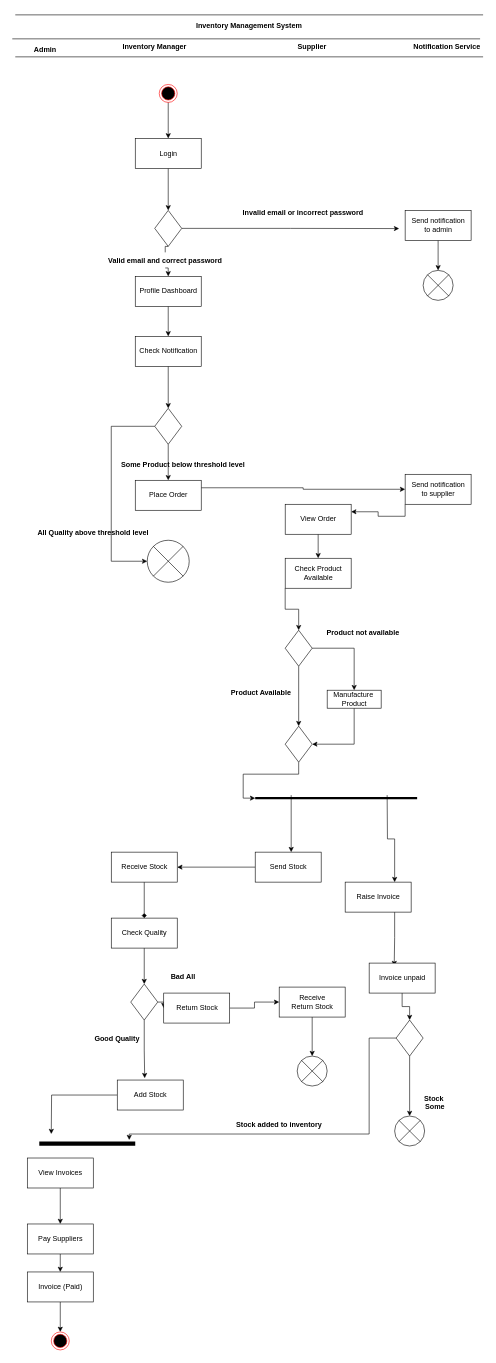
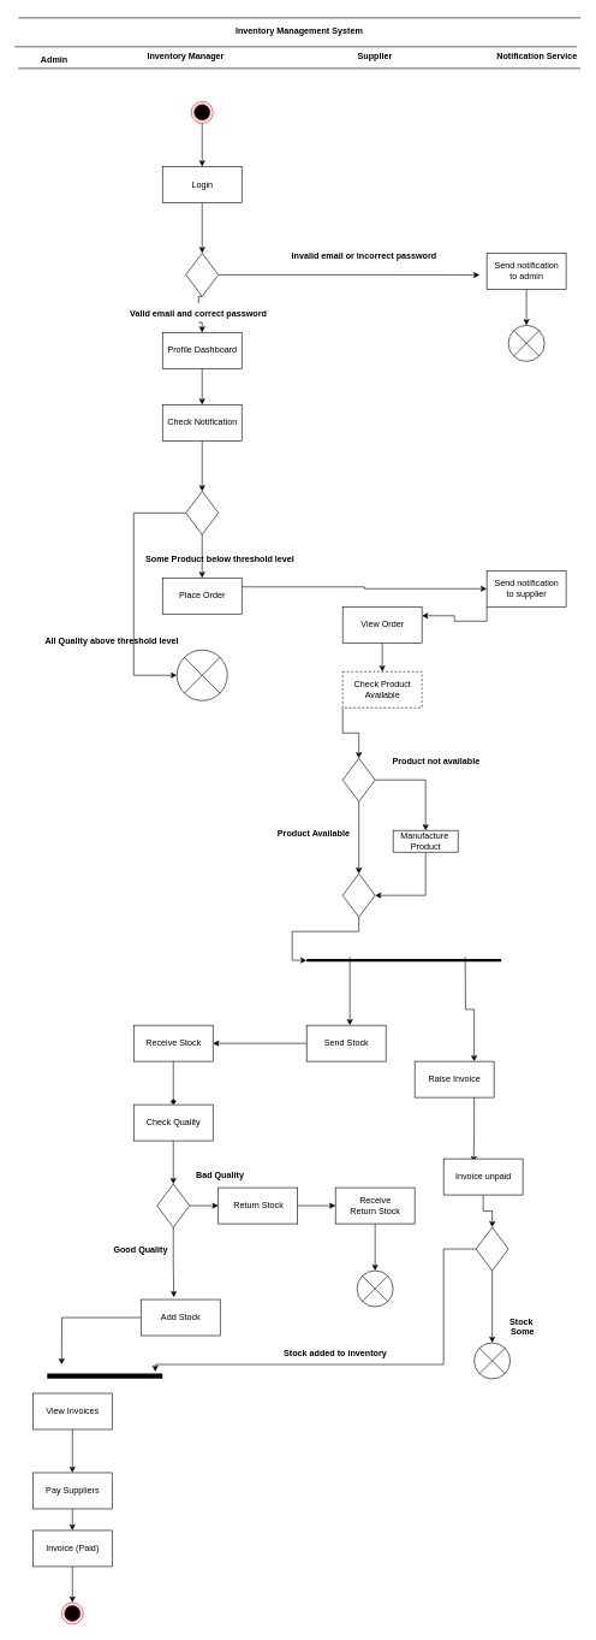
  <mxCell id="0" />
  <mxCell id="1" parent="0" />
  <mxCell id="2" style="edgeStyle=orthogonalEdgeStyle;rounded=0;orthogonalLoop=1;jettySize=auto;html=1;exitX=0.5;exitY=1;exitDx=0;exitDy=0;entryX=0.5;entryY=0;entryDx=0;entryDy=0;" edge="1" parent="1" source="3" target="8"><mxGeometry relative="1" as="geometry" /></mxCell>
  <mxCell id="3" value="" style="ellipse;html=1;shape=endState;fillColor=#000000;strokeColor=#ff0000;" vertex="1" parent="1"><mxGeometry x="265" y="140" width="30" height="30" as="geometry" /></mxCell>
  <mxCell id="4" value="" style="line;strokeWidth=1;fillColor=none;align=left;verticalAlign=middle;spacingTop=-1;spacingLeft=3;spacingRight=3;rotatable=0;labelPosition=right;points=[];portConstraint=eastwest;" vertex="1" parent="1"><mxGeometry x="25" y="90" width="780" height="8" as="geometry" /></mxCell>
  <mxCell id="5" value="" style="line;strokeWidth=1;fillColor=none;align=left;verticalAlign=middle;spacingTop=-1;spacingLeft=3;spacingRight=3;rotatable=0;labelPosition=right;points=[];portConstraint=eastwest;" vertex="1" parent="1"><mxGeometry x="20" y="60" width="780" height="8" as="geometry" /></mxCell>
  <mxCell id="6" value="" style="line;strokeWidth=1;fillColor=none;align=left;verticalAlign=middle;spacingTop=-1;spacingLeft=3;spacingRight=3;rotatable=0;labelPosition=right;points=[];portConstraint=eastwest;" vertex="1" parent="1"><mxGeometry x="25" y="20" width="780" height="8" as="geometry" /></mxCell>
  <mxCell id="7" style="edgeStyle=orthogonalEdgeStyle;rounded=0;orthogonalLoop=1;jettySize=auto;html=1;exitX=0.5;exitY=1;exitDx=0;exitDy=0;entryX=0.5;entryY=0;entryDx=0;entryDy=0;" edge="1" parent="1" source="8" target="11"><mxGeometry relative="1" as="geometry" /></mxCell>
  <mxCell id="8" value="Login" style="html=1;" vertex="1" parent="1"><mxGeometry x="225" y="230" width="110" height="50" as="geometry" /></mxCell>
  <mxCell id="9" style="edgeStyle=orthogonalEdgeStyle;rounded=0;orthogonalLoop=1;jettySize=auto;html=1;exitX=0.5;exitY=1;exitDx=0;exitDy=0;entryX=0.5;entryY=0;entryDx=0;entryDy=0;startArrow=none;" edge="1" parent="1" source="38" target="13"><mxGeometry relative="1" as="geometry" /></mxCell>
  <mxCell id="10" style="edgeStyle=orthogonalEdgeStyle;rounded=0;orthogonalLoop=1;jettySize=auto;html=1;exitX=1;exitY=0.5;exitDx=0;exitDy=0;" edge="1" parent="1" source="11"><mxGeometry relative="1" as="geometry"><mxPoint x="665" y="380.308" as="targetPoint" /></mxGeometry></mxCell>
  <mxCell id="11" value="" style="shape=rhombus;perimeter=rhombusPerimeter;whiteSpace=wrap;html=1;align=center;" vertex="1" parent="1"><mxGeometry x="257.5" y="350" width="45" height="60" as="geometry" /></mxCell>
  <mxCell id="12" style="edgeStyle=orthogonalEdgeStyle;rounded=0;orthogonalLoop=1;jettySize=auto;html=1;exitX=0.5;exitY=1;exitDx=0;exitDy=0;entryX=0.5;entryY=0;entryDx=0;entryDy=0;" edge="1" parent="1" source="13" target="15"><mxGeometry relative="1" as="geometry" /></mxCell>
  <mxCell id="13" value="Profile Dashboard" style="html=1;" vertex="1" parent="1"><mxGeometry x="225" y="460" width="110" height="50" as="geometry" /></mxCell>
  <mxCell id="14" style="edgeStyle=orthogonalEdgeStyle;rounded=0;orthogonalLoop=1;jettySize=auto;html=1;exitX=0.5;exitY=1;exitDx=0;exitDy=0;entryX=0.5;entryY=0;entryDx=0;entryDy=0;" edge="1" parent="1" source="15" target="18"><mxGeometry relative="1" as="geometry" /></mxCell>
  <mxCell id="15" value="Check Notification" style="html=1;" vertex="1" parent="1"><mxGeometry x="225" y="560" width="110" height="50" as="geometry" /></mxCell>
  <mxCell id="16" style="edgeStyle=orthogonalEdgeStyle;rounded=0;orthogonalLoop=1;jettySize=auto;html=1;" edge="1" parent="1" source="18" target="20"><mxGeometry relative="1" as="geometry" /></mxCell>
  <mxCell id="17" style="edgeStyle=orthogonalEdgeStyle;rounded=0;orthogonalLoop=1;jettySize=auto;html=1;exitX=0;exitY=0.5;exitDx=0;exitDy=0;entryX=0;entryY=0.5;entryDx=0;entryDy=0;entryPerimeter=0;" edge="1" parent="1" source="18" target="21"><mxGeometry relative="1" as="geometry"><mxPoint x="175" y="940" as="targetPoint" /><Array as="points"><mxPoint x="185" y="710" /><mxPoint x="185" y="935" /></Array></mxGeometry></mxCell>
  <mxCell id="18" value="" style="shape=rhombus;perimeter=rhombusPerimeter;whiteSpace=wrap;html=1;align=center;" vertex="1" parent="1"><mxGeometry x="257.5" y="680" width="45" height="60" as="geometry" /></mxCell>
  <mxCell id="19" style="edgeStyle=orthogonalEdgeStyle;rounded=0;orthogonalLoop=1;jettySize=auto;html=1;exitX=1;exitY=0.25;exitDx=0;exitDy=0;entryX=0;entryY=0.5;entryDx=0;entryDy=0;" edge="1" parent="1" source="20" target="26"><mxGeometry relative="1" as="geometry" /></mxCell>
  <mxCell id="20" value="Place Order" style="html=1;" vertex="1" parent="1"><mxGeometry x="225" y="800" width="110" height="50" as="geometry" /></mxCell>
  <mxCell id="21" value="" style="verticalLabelPosition=bottom;verticalAlign=top;html=1;shape=mxgraph.flowchart.or;" vertex="1" parent="1"><mxGeometry x="245" y="900" width="70" height="70" as="geometry" /></mxCell>
  <mxCell id="22" style="edgeStyle=orthogonalEdgeStyle;rounded=0;orthogonalLoop=1;jettySize=auto;html=1;exitX=0.5;exitY=1;exitDx=0;exitDy=0;entryX=0.5;entryY=0;entryDx=0;entryDy=0;entryPerimeter=0;" edge="1" parent="1" source="23" target="24"><mxGeometry relative="1" as="geometry" /></mxCell>
  <mxCell id="23" value="Send notification &lt;br&gt;to admin" style="html=1;" vertex="1" parent="1"><mxGeometry x="675" y="350" width="110" height="50" as="geometry" /></mxCell>
  <mxCell id="24" value="" style="verticalLabelPosition=bottom;verticalAlign=top;html=1;shape=mxgraph.flowchart.or;" vertex="1" parent="1"><mxGeometry x="705" y="450" width="50" height="50" as="geometry" /></mxCell>
  <mxCell id="25" style="edgeStyle=orthogonalEdgeStyle;rounded=0;orthogonalLoop=1;jettySize=auto;html=1;exitX=0;exitY=1;exitDx=0;exitDy=0;entryX=1;entryY=0.25;entryDx=0;entryDy=0;" edge="1" parent="1" source="26" target="28"><mxGeometry relative="1" as="geometry" /></mxCell>
  <mxCell id="26" value="Send notification &lt;br&gt;to supplier" style="html=1;" vertex="1" parent="1"><mxGeometry x="675" y="790" width="110" height="50" as="geometry" /></mxCell>
  <mxCell id="27" style="edgeStyle=orthogonalEdgeStyle;rounded=0;orthogonalLoop=1;jettySize=auto;html=1;exitX=0.5;exitY=1;exitDx=0;exitDy=0;entryX=0.5;entryY=0;entryDx=0;entryDy=0;" edge="1" parent="1" source="28" target="30"><mxGeometry relative="1" as="geometry" /></mxCell>
  <mxCell id="28" value="View Order" style="html=1;" vertex="1" parent="1"><mxGeometry x="475" y="840" width="110" height="50" as="geometry" /></mxCell>
  <mxCell id="29" style="edgeStyle=orthogonalEdgeStyle;rounded=0;orthogonalLoop=1;jettySize=auto;html=1;exitX=0;exitY=1;exitDx=0;exitDy=0;entryX=0.5;entryY=0;entryDx=0;entryDy=0;" edge="1" parent="1" source="30" target="33"><mxGeometry relative="1" as="geometry" /></mxCell>
- <mxCell id="30" value="Check Product &lt;br&gt;Available" style="html=1;" vertex="1" parent="1"><mxGeometry x="475" y="930" width="110" height="50" as="geometry" /></mxCell>
+ <mxCell id="30" value="Check Product &lt;br&gt;Available" style="html=1;dashed=1;" vertex="1" parent="1"><mxGeometry x="475" y="930" width="110" height="50" as="geometry" /></mxCell>
  <mxCell id="31" style="edgeStyle=orthogonalEdgeStyle;rounded=0;orthogonalLoop=1;jettySize=auto;html=1;exitX=1;exitY=0.5;exitDx=0;exitDy=0;entryX=0.5;entryY=0;entryDx=0;entryDy=0;" edge="1" parent="1" source="33" target="35"><mxGeometry relative="1" as="geometry"><mxPoint x="595" y="1080.308" as="targetPoint" /></mxGeometry></mxCell>
  <mxCell id="32" style="edgeStyle=orthogonalEdgeStyle;rounded=0;orthogonalLoop=1;jettySize=auto;html=1;exitX=0.5;exitY=1;exitDx=0;exitDy=0;entryX=0.5;entryY=0;entryDx=0;entryDy=0;" edge="1" parent="1" source="33" target="37"><mxGeometry relative="1" as="geometry" /></mxCell>
  <mxCell id="33" value="" style="shape=rhombus;perimeter=rhombusPerimeter;whiteSpace=wrap;html=1;align=center;" vertex="1" parent="1"><mxGeometry x="475" y="1050" width="45" height="60" as="geometry" /></mxCell>
  <mxCell id="34" style="edgeStyle=orthogonalEdgeStyle;rounded=0;orthogonalLoop=1;jettySize=auto;html=1;exitX=0.5;exitY=1;exitDx=0;exitDy=0;entryX=1;entryY=0.5;entryDx=0;entryDy=0;" edge="1" parent="1" source="35" target="37"><mxGeometry relative="1" as="geometry"><mxPoint x="585" y="1240" as="targetPoint" /></mxGeometry></mxCell>
  <mxCell id="35" value="Manufacture&amp;nbsp;&lt;br&gt;Product" style="html=1;" vertex="1" parent="1"><mxGeometry x="545" y="1150" width="90" height="30" as="geometry" /></mxCell>
  <mxCell id="36" style="edgeStyle=orthogonalEdgeStyle;rounded=0;orthogonalLoop=1;jettySize=auto;html=1;exitX=0.5;exitY=1;exitDx=0;exitDy=0;" edge="1" parent="1" source="37" target="45"><mxGeometry relative="1" as="geometry" /></mxCell>
  <mxCell id="37" value="" style="shape=rhombus;perimeter=rhombusPerimeter;whiteSpace=wrap;html=1;align=center;" vertex="1" parent="1"><mxGeometry x="475" y="1210" width="45" height="60" as="geometry" /></mxCell>
  <mxCell id="38" value="Valid email and correct password" style="text;align=center;fontStyle=1;verticalAlign=middle;spacingLeft=3;spacingRight=3;strokeColor=none;rotatable=0;points=[[0,0.5],[1,0.5]];portConstraint=eastwest;" vertex="1" parent="1"><mxGeometry x="235" y="420" width="80" height="26" as="geometry" /></mxCell>
  <mxCell id="39" value="" style="edgeStyle=orthogonalEdgeStyle;rounded=0;orthogonalLoop=1;jettySize=auto;html=1;exitX=0.5;exitY=1;exitDx=0;exitDy=0;entryX=0.5;entryY=0;entryDx=0;entryDy=0;endArrow=none;" edge="1" parent="1" source="11" target="38"><mxGeometry relative="1" as="geometry"><mxPoint x="280" y="410" as="sourcePoint" /><mxPoint x="280" y="460" as="targetPoint" /></mxGeometry></mxCell>
  <mxCell id="40" value="Invalid email or incorrect password" style="text;align=center;fontStyle=1;verticalAlign=middle;spacingLeft=3;spacingRight=3;strokeColor=none;rotatable=0;points=[[0,0.5],[1,0.5]];portConstraint=eastwest;" vertex="1" parent="1"><mxGeometry x="465" y="340" width="80" height="26" as="geometry" /></mxCell>
  <mxCell id="41" value="Some Product below threshold level" style="text;align=center;fontStyle=1;verticalAlign=middle;spacingLeft=3;spacingRight=3;strokeColor=none;rotatable=0;points=[[0,0.5],[1,0.5]];portConstraint=eastwest;" vertex="1" parent="1"><mxGeometry x="265" y="760" width="80" height="26" as="geometry" /></mxCell>
  <mxCell id="42" value="All Quality above threshold level" style="text;align=center;fontStyle=1;verticalAlign=middle;spacingLeft=3;spacingRight=3;strokeColor=none;rotatable=0;points=[[0,0.5],[1,0.5]];portConstraint=eastwest;" vertex="1" parent="1"><mxGeometry x="115" y="874" width="80" height="26" as="geometry" /></mxCell>
  <mxCell id="43" value="Product not available" style="text;align=center;fontStyle=1;verticalAlign=middle;spacingLeft=3;spacingRight=3;strokeColor=none;rotatable=0;points=[[0,0.5],[1,0.5]];portConstraint=eastwest;" vertex="1" parent="1"><mxGeometry x="565" y="1040" width="80" height="26" as="geometry" /></mxCell>
  <mxCell id="44" value="Product Available" style="text;align=center;fontStyle=1;verticalAlign=middle;spacingLeft=3;spacingRight=3;strokeColor=none;rotatable=0;points=[[0,0.5],[1,0.5]];portConstraint=eastwest;" vertex="1" parent="1"><mxGeometry x="395" y="1140" width="80" height="26" as="geometry" /></mxCell>
  <mxCell id="45" value="" style="line;strokeWidth=4;fillColor=none;align=left;verticalAlign=middle;spacingTop=-1;spacingLeft=3;spacingRight=3;rotatable=0;labelPosition=right;points=[];portConstraint=eastwest;" vertex="1" parent="1"><mxGeometry x="425" y="1010" width="270" height="640" as="geometry" /></mxCell>
  <mxCell id="46" style="edgeStyle=orthogonalEdgeStyle;rounded=0;orthogonalLoop=1;jettySize=auto;html=1;exitX=0;exitY=0.5;exitDx=0;exitDy=0;entryX=1;entryY=0.5;entryDx=0;entryDy=0;" edge="1" parent="1" source="48" target="52"><mxGeometry relative="1" as="geometry" /></mxCell>
  <mxCell id="47" style="edgeStyle=orthogonalEdgeStyle;rounded=0;orthogonalLoop=1;jettySize=auto;html=1;exitX=0.5;exitY=0;exitDx=0;exitDy=0;entryX=0.5;entryY=0;entryDx=0;entryDy=0;" edge="1" parent="1" source="48" target="48"><mxGeometry relative="1" as="geometry" /></mxCell>
  <mxCell id="48" value="Send Stock" style="html=1;" vertex="1" parent="1"><mxGeometry x="425" y="1420" width="110" height="50" as="geometry" /></mxCell>
  <mxCell id="49" style="edgeStyle=orthogonalEdgeStyle;rounded=0;orthogonalLoop=1;jettySize=auto;html=1;exitX=0.75;exitY=1;exitDx=0;exitDy=0;entryX=0.38;entryY=0.1;entryDx=0;entryDy=0;entryPerimeter=0;" edge="1" parent="1" source="50" target="66"><mxGeometry relative="1" as="geometry" /></mxCell>
  <mxCell id="50" value="Raise Invoice" style="html=1;" vertex="1" parent="1"><mxGeometry x="575" y="1470" width="110" height="50" as="geometry" /></mxCell>
  <mxCell id="51" style="edgeStyle=orthogonalEdgeStyle;rounded=0;orthogonalLoop=1;jettySize=auto;html=1;exitX=0.5;exitY=1;exitDx=0;exitDy=0;entryX=0.5;entryY=0;entryDx=0;entryDy=0;endArrow=diamond;" edge="1" parent="1" source="52" target="54"><mxGeometry relative="1" as="geometry" /></mxCell>
  <mxCell id="52" value="Receive Stock" style="html=1;" vertex="1" parent="1"><mxGeometry x="185" y="1420" width="110" height="50" as="geometry" /></mxCell>
  <mxCell id="53" style="edgeStyle=orthogonalEdgeStyle;rounded=0;orthogonalLoop=1;jettySize=auto;html=1;exitX=0.5;exitY=1;exitDx=0;exitDy=0;entryX=0.5;entryY=0;entryDx=0;entryDy=0;" edge="1" parent="1" source="54" target="57"><mxGeometry relative="1" as="geometry" /></mxCell>
  <mxCell id="54" value="Check Quality" style="html=1;" vertex="1" parent="1"><mxGeometry x="185" y="1530" width="110" height="50" as="geometry" /></mxCell>
  <mxCell id="55" style="edgeStyle=orthogonalEdgeStyle;rounded=0;orthogonalLoop=1;jettySize=auto;html=1;exitX=1;exitY=0.5;exitDx=0;exitDy=0;entryX=0;entryY=0.5;entryDx=0;entryDy=0;" edge="1" parent="1" source="57" target="59"><mxGeometry relative="1" as="geometry" /></mxCell>
  <mxCell id="56" style="edgeStyle=orthogonalEdgeStyle;rounded=0;orthogonalLoop=1;jettySize=auto;html=1;exitX=0.5;exitY=1;exitDx=0;exitDy=0;entryX=0.416;entryY=-0.062;entryDx=0;entryDy=0;entryPerimeter=0;" edge="1" parent="1" source="57" target="64"><mxGeometry relative="1" as="geometry" /></mxCell>
  <mxCell id="57" value="" style="shape=rhombus;perimeter=rhombusPerimeter;whiteSpace=wrap;html=1;align=center;" vertex="1" parent="1"><mxGeometry x="217.5" y="1640" width="45" height="60" as="geometry" /></mxCell>
  <mxCell id="58" style="edgeStyle=orthogonalEdgeStyle;rounded=0;orthogonalLoop=1;jettySize=auto;html=1;exitX=1;exitY=0.5;exitDx=0;exitDy=0;entryX=0;entryY=0.5;entryDx=0;entryDy=0;" edge="1" parent="1" source="59" target="61"><mxGeometry relative="1" as="geometry" /></mxCell>
- <mxCell id="59" value="Return Stock" style="html=1;" vertex="1" parent="1"><mxGeometry x="272.5" y="1655" width="110" height="50" as="geometry" /></mxCell>
+ <mxCell id="59" value="Return Stock" style="html=1;" vertex="1" parent="1"><mxGeometry x="302.5" y="1645" width="110" height="50" as="geometry" /></mxCell>
  <mxCell id="60" style="edgeStyle=orthogonalEdgeStyle;rounded=0;orthogonalLoop=1;jettySize=auto;html=1;exitX=0.5;exitY=1;exitDx=0;exitDy=0;entryX=0.5;entryY=0;entryDx=0;entryDy=0;entryPerimeter=0;" edge="1" parent="1" source="61" target="62"><mxGeometry relative="1" as="geometry" /></mxCell>
  <mxCell id="61" value="Receive &lt;br&gt;Return Stock" style="html=1;" vertex="1" parent="1"><mxGeometry x="465" y="1645" width="110" height="50" as="geometry" /></mxCell>
  <mxCell id="62" value="" style="verticalLabelPosition=bottom;verticalAlign=top;html=1;shape=mxgraph.flowchart.or;" vertex="1" parent="1"><mxGeometry x="495" y="1760" width="50" height="50" as="geometry" /></mxCell>
  <mxCell id="63" style="edgeStyle=orthogonalEdgeStyle;rounded=0;orthogonalLoop=1;jettySize=auto;html=1;exitX=0;exitY=0.5;exitDx=0;exitDy=0;" edge="1" parent="1" source="64"><mxGeometry relative="1" as="geometry"><mxPoint x="85" y="1890" as="targetPoint" /></mxGeometry></mxCell>
  <mxCell id="64" value="Add Stock" style="html=1;" vertex="1" parent="1"><mxGeometry x="195" y="1800" width="110" height="50" as="geometry" /></mxCell>
  <mxCell id="65" style="edgeStyle=orthogonalEdgeStyle;rounded=0;orthogonalLoop=1;jettySize=auto;html=1;exitX=0.5;exitY=1;exitDx=0;exitDy=0;entryX=0.5;entryY=0;entryDx=0;entryDy=0;" edge="1" parent="1" source="66" target="69"><mxGeometry relative="1" as="geometry" /></mxCell>
  <mxCell id="66" value="Invoice unpaid" style="html=1;" vertex="1" parent="1"><mxGeometry x="615" y="1605" width="110" height="50" as="geometry" /></mxCell>
  <mxCell id="67" style="edgeStyle=orthogonalEdgeStyle;rounded=0;orthogonalLoop=1;jettySize=auto;html=1;exitX=0.5;exitY=1;exitDx=0;exitDy=0;entryX=0.5;entryY=0;entryDx=0;entryDy=0;entryPerimeter=0;" edge="1" parent="1" source="69" target="70"><mxGeometry relative="1" as="geometry" /></mxCell>
  <mxCell id="68" style="edgeStyle=orthogonalEdgeStyle;rounded=0;orthogonalLoop=1;jettySize=auto;html=1;exitX=0;exitY=0.5;exitDx=0;exitDy=0;" edge="1" parent="1" source="69"><mxGeometry relative="1" as="geometry"><mxPoint x="215" y="1900" as="targetPoint" /><Array as="points"><mxPoint x="615" y="1730" /><mxPoint x="615" y="1890" /></Array></mxGeometry></mxCell>
  <mxCell id="69" value="" style="shape=rhombus;perimeter=rhombusPerimeter;whiteSpace=wrap;html=1;align=center;" vertex="1" parent="1"><mxGeometry x="660" y="1700" width="45" height="60" as="geometry" /></mxCell>
  <mxCell id="70" value="" style="verticalLabelPosition=bottom;verticalAlign=top;html=1;shape=mxgraph.flowchart.or;" vertex="1" parent="1"><mxGeometry x="657.5" y="1860" width="50" height="50" as="geometry" /></mxCell>
  <mxCell id="71" style="edgeStyle=orthogonalEdgeStyle;rounded=0;orthogonalLoop=1;jettySize=auto;html=1;exitX=0.5;exitY=1;exitDx=0;exitDy=0;entryX=0.5;entryY=0;entryDx=0;entryDy=0;" edge="1" parent="1" source="72" target="74"><mxGeometry relative="1" as="geometry" /></mxCell>
  <mxCell id="72" value="View Invoices" style="html=1;" vertex="1" parent="1"><mxGeometry x="45" y="1930" width="110" height="50" as="geometry" /></mxCell>
  <mxCell id="73" style="edgeStyle=orthogonalEdgeStyle;rounded=0;orthogonalLoop=1;jettySize=auto;html=1;exitX=0.5;exitY=1;exitDx=0;exitDy=0;entryX=0.5;entryY=0;entryDx=0;entryDy=0;" edge="1" parent="1" source="74" target="76"><mxGeometry relative="1" as="geometry" /></mxCell>
  <mxCell id="74" value="Pay Suppliers" style="html=1;" vertex="1" parent="1"><mxGeometry x="45" y="2040" width="110" height="50" as="geometry" /></mxCell>
  <mxCell id="75" style="edgeStyle=orthogonalEdgeStyle;rounded=0;orthogonalLoop=1;jettySize=auto;html=1;exitX=0.5;exitY=1;exitDx=0;exitDy=0;entryX=0.5;entryY=0;entryDx=0;entryDy=0;" edge="1" parent="1" source="76" target="77"><mxGeometry relative="1" as="geometry" /></mxCell>
  <mxCell id="76" value="Invoice (Paid)" style="html=1;" vertex="1" parent="1"><mxGeometry x="45" y="2120" width="110" height="50" as="geometry" /></mxCell>
  <mxCell id="77" value="" style="ellipse;html=1;shape=endState;fillColor=#000000;strokeColor=#ff0000;" vertex="1" parent="1"><mxGeometry x="85" y="2220" width="30" height="30" as="geometry" /></mxCell>
  <mxCell id="78" value="" style="line;strokeWidth=7;fillColor=none;align=left;verticalAlign=middle;spacingTop=-1;spacingLeft=3;spacingRight=3;rotatable=0;labelPosition=right;points=[];portConstraint=eastwest;" vertex="1" parent="1"><mxGeometry x="65" y="1902" width="160" height="8" as="geometry" /></mxCell>
  <mxCell id="79" style="edgeStyle=orthogonalEdgeStyle;rounded=0;orthogonalLoop=1;jettySize=auto;html=1;entryX=1;entryY=0.5;entryDx=0;entryDy=0;" edge="1" parent="1"><mxGeometry relative="1" as="geometry"><mxPoint x="485" y="1325" as="sourcePoint" /><mxPoint x="485" y="1420" as="targetPoint" /></mxGeometry></mxCell>
  <mxCell id="80" style="edgeStyle=orthogonalEdgeStyle;rounded=0;orthogonalLoop=1;jettySize=auto;html=1;entryX=0.75;entryY=0;entryDx=0;entryDy=0;" edge="1" parent="1" target="50"><mxGeometry relative="1" as="geometry"><mxPoint x="645" y="1325" as="sourcePoint" /><mxPoint x="645" y="1420" as="targetPoint" /></mxGeometry></mxCell>
  <mxCell id="81" value="Stock added to inventory" style="text;align=center;fontStyle=1;verticalAlign=middle;spacingLeft=3;spacingRight=3;strokeColor=none;rotatable=0;points=[[0,0.5],[1,0.5]];portConstraint=eastwest;" vertex="1" parent="1"><mxGeometry x="425" y="1860" width="80" height="26" as="geometry" /></mxCell>
  <mxCell id="82" value="Good Quality" style="text;align=center;fontStyle=1;verticalAlign=middle;spacingLeft=3;spacingRight=3;strokeColor=none;rotatable=0;points=[[0,0.5],[1,0.5]];portConstraint=eastwest;" vertex="1" parent="1"><mxGeometry x="155" y="1717" width="80" height="26" as="geometry" /></mxCell>
- <mxCell id="83" value="Bad All" style="text;align=center;fontStyle=1;verticalAlign=middle;spacingLeft=3;spacingRight=3;strokeColor=none;rotatable=0;points=[[0,0.5],[1,0.5]];portConstraint=eastwest;" vertex="1" parent="1"><mxGeometry x="265" y="1614" width="80" height="26" as="geometry" /></mxCell>
+ <mxCell id="83" value="Bad Quality" style="text;align=center;fontStyle=1;verticalAlign=middle;spacingLeft=3;spacingRight=3;strokeColor=none;rotatable=0;points=[[0,0.5],[1,0.5]];portConstraint=eastwest;" vertex="1" parent="1"><mxGeometry x="265" y="1614" width="80" height="26" as="geometry" /></mxCell>
  <mxCell id="84" value="Stock &#10;Some" style="text;align=center;fontStyle=1;verticalAlign=middle;spacingLeft=3;spacingRight=3;strokeColor=none;rotatable=0;points=[[0,0.5],[1,0.5]];portConstraint=eastwest;" vertex="1" parent="1"><mxGeometry x="685" y="1824" width="80" height="26" as="geometry" /></mxCell>
  <mxCell id="85" value="Admin" style="text;align=center;fontStyle=1;verticalAlign=middle;spacingLeft=3;spacingRight=3;strokeColor=none;rotatable=0;points=[[0,0.5],[1,0.5]];portConstraint=eastwest;" vertex="1" parent="1"><mxGeometry x="35" y="68" width="80" height="26" as="geometry" /></mxCell>
  <mxCell id="86" value="Inventory Manager" style="text;align=center;fontStyle=1;verticalAlign=middle;spacingLeft=3;spacingRight=3;strokeColor=none;rotatable=0;points=[[0,0.5],[1,0.5]];portConstraint=eastwest;" vertex="1" parent="1"><mxGeometry x="217.5" y="64" width="80" height="26" as="geometry" /></mxCell>
  <mxCell id="87" value="Supplier" style="text;align=center;fontStyle=1;verticalAlign=middle;spacingLeft=3;spacingRight=3;strokeColor=none;rotatable=0;points=[[0,0.5],[1,0.5]];portConstraint=eastwest;" vertex="1" parent="1"><mxGeometry x="480" y="64" width="80" height="26" as="geometry" /></mxCell>
  <mxCell id="88" value="Notification Service" style="text;align=center;fontStyle=1;verticalAlign=middle;spacingLeft=3;spacingRight=3;strokeColor=none;rotatable=0;points=[[0,0.5],[1,0.5]];portConstraint=eastwest;" vertex="1" parent="1"><mxGeometry x="705" y="64" width="80" height="26" as="geometry" /></mxCell>
  <mxCell id="89" value="Inventory Management System" style="text;align=center;fontStyle=1;verticalAlign=middle;spacingLeft=3;spacingRight=3;strokeColor=none;rotatable=0;points=[[0,0.5],[1,0.5]];portConstraint=eastwest;" vertex="1" parent="1"><mxGeometry x="375" y="28" width="80" height="26" as="geometry" /></mxCell>
